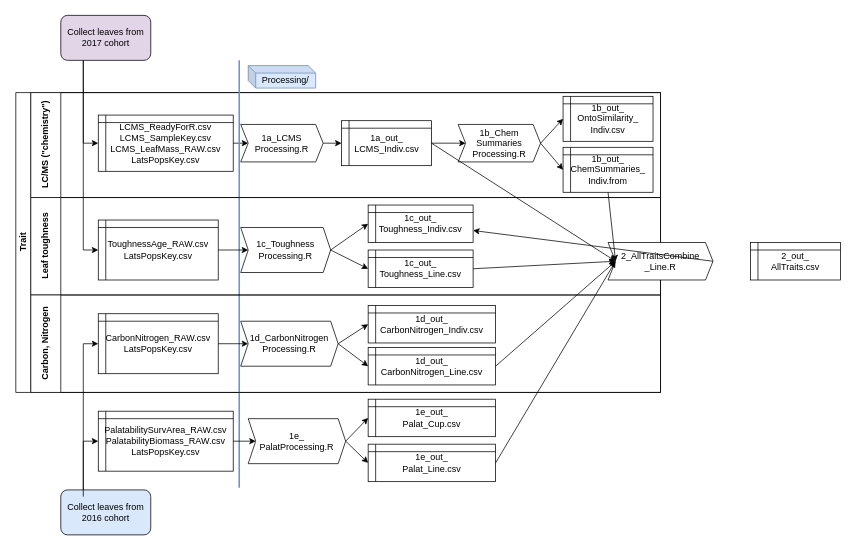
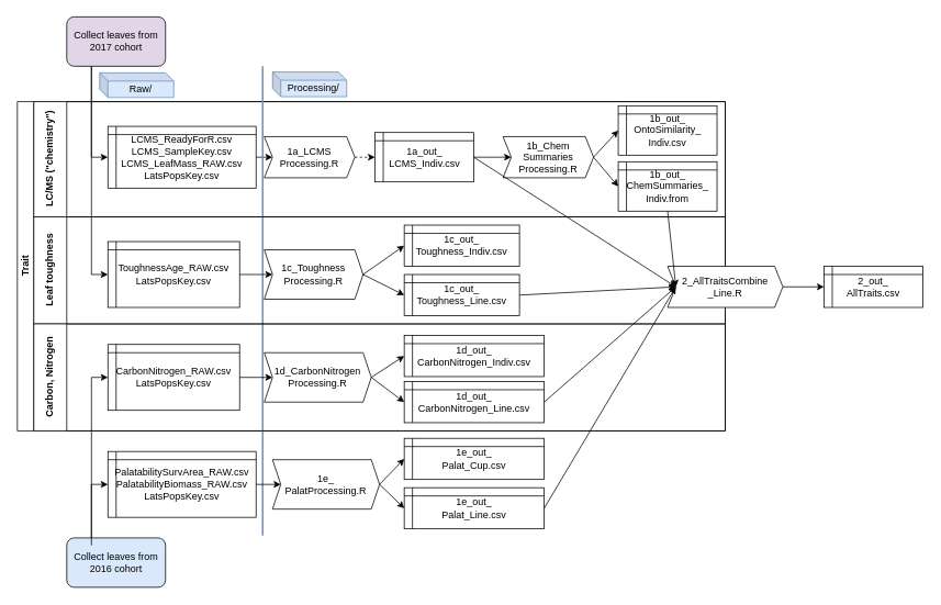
  <mxCell id="0" />
  <mxCell id="1" parent="0" />
  <mxCell id="2" value="Trait" style="swimlane;html=1;childLayout=stackLayout;resizeParent=1;resizeParentMax=0;horizontal=0;startSize=20;horizontalStack=0;" parent="1" vertex="1"><mxGeometry x="20" y="123" width="860" height="400" as="geometry"><mxRectangle x="30" y="123" width="30" height="50" as="alternateBounds" /></mxGeometry></mxCell>
  <mxCell id="3" value="LC/MS (&quot;chemistry&quot;)" style="swimlane;html=1;startSize=40;horizontal=0;" parent="2" vertex="1"><mxGeometry x="20" width="840" height="140" as="geometry"><mxRectangle x="20" width="860" height="40" as="alternateBounds" /></mxGeometry></mxCell>
  <mxCell id="4" value="LCMS_ReadyForR.csv&lt;br&gt;LCMS_SampleKey.csv&lt;br&gt;LCMS_LeafMass_RAW.csv&lt;br&gt;LatsPopsKey.csv" style="shape=internalStorage;whiteSpace=wrap;html=1;backgroundOutline=1;align=center;dx=10;dy=10;" parent="3" vertex="1"><mxGeometry x="90" y="30" width="180" height="75" as="geometry" /></mxCell>
  <mxCell id="5" value="1a_LCMS&lt;br&gt;Processing.R" style="shape=step;perimeter=stepPerimeter;whiteSpace=wrap;html=1;fixedSize=1;size=10;" parent="3" vertex="1"><mxGeometry x="280" y="42.5" width="110" height="50" as="geometry" /></mxCell>
  <mxCell id="6" value="" style="endArrow=classic;html=1;entryX=0;entryY=0.5;entryDx=0;entryDy=0;exitX=1;exitY=0.5;exitDx=0;exitDy=0;" parent="3" source="4" target="5" edge="1"><mxGeometry width="50" height="50" relative="1" as="geometry"><mxPoint x="250" y="190" as="sourcePoint" /><mxPoint x="300" y="140" as="targetPoint" /></mxGeometry></mxCell>
  <mxCell id="7" value="1a_out_&lt;br&gt;LCMS_Indiv.csv" style="shape=internalStorage;whiteSpace=wrap;html=1;backgroundOutline=1;align=center;dx=10;dy=10;" vertex="1" parent="3"><mxGeometry x="414.5" y="37.5" width="120" height="60" as="geometry" /></mxCell>
  <mxCell id="8" value="1b_Chem&lt;br&gt;Summaries&lt;br&gt;Processing.R" style="shape=step;perimeter=stepPerimeter;whiteSpace=wrap;html=1;fixedSize=1;size=10;" vertex="1" parent="3"><mxGeometry x="570" y="42.5" width="110" height="50" as="geometry" /></mxCell>
  <mxCell id="9" value="1b_out_&lt;br&gt;ChemSummaries_&lt;br&gt;Indiv.from" style="shape=internalStorage;whiteSpace=wrap;html=1;backgroundOutline=1;align=center;dx=10;dy=10;" vertex="1" parent="3"><mxGeometry x="710" y="73" width="120" height="60" as="geometry" /></mxCell>
- <mxCell id="10" value="" style="endArrow=classic;html=1;entryX=0;entryY=0.5;entryDx=0;entryDy=0;exitX=1;exitY=0.5;exitDx=0;exitDy=0;" edge="1" parent="3" source="5" target="7"><mxGeometry width="50" height="50" relative="1" as="geometry"><mxPoint x="270" y="77.5" as="sourcePoint" /><mxPoint x="300" y="77.5" as="targetPoint" /></mxGeometry></mxCell>
+ <mxCell id="10" value="" style="endArrow=classic;html=1;entryX=0;entryY=0.5;entryDx=0;entryDy=0;exitX=1;exitY=0.5;exitDx=0;exitDy=0;dashed=1;" edge="1" parent="3" source="5" target="7"><mxGeometry width="50" height="50" relative="1" as="geometry"><mxPoint x="270" y="77.5" as="sourcePoint" /><mxPoint x="300" y="77.5" as="targetPoint" /></mxGeometry></mxCell>
  <mxCell id="11" value="" style="endArrow=classic;html=1;entryX=0;entryY=0.5;entryDx=0;entryDy=0;exitX=1;exitY=0.5;exitDx=0;exitDy=0;" edge="1" parent="3" source="7" target="8"><mxGeometry width="50" height="50" relative="1" as="geometry"><mxPoint x="280" y="87.5" as="sourcePoint" /><mxPoint x="310" y="87.5" as="targetPoint" /></mxGeometry></mxCell>
  <mxCell id="12" value="" style="endArrow=classic;html=1;entryX=0;entryY=0.5;entryDx=0;entryDy=0;exitX=1;exitY=0.5;exitDx=0;exitDy=0;" edge="1" parent="3" source="8" target="9"><mxGeometry width="50" height="50" relative="1" as="geometry"><mxPoint x="290" y="97.5" as="sourcePoint" /><mxPoint x="320" y="97.5" as="targetPoint" /></mxGeometry></mxCell>
  <mxCell id="13" value="" style="endArrow=none;html=1;fillColor=#dae8fc;strokeColor=#6c8ebf;strokeWidth=2;" edge="1" parent="3"><mxGeometry width="50" height="50" relative="1" as="geometry"><mxPoint x="278" y="527" as="sourcePoint" /><mxPoint x="278" y="-43" as="targetPoint" /></mxGeometry></mxCell>
  <mxCell id="14" value="1b_out_&lt;br&gt;OntoSimilarity_&lt;br&gt;Indiv.csv" style="shape=internalStorage;whiteSpace=wrap;html=1;backgroundOutline=1;align=center;dx=10;dy=10;" vertex="1" parent="3"><mxGeometry x="710" y="5" width="120" height="60" as="geometry" /></mxCell>
  <mxCell id="15" value="" style="endArrow=classic;html=1;entryX=0;entryY=0.5;entryDx=0;entryDy=0;exitX=1;exitY=0.5;exitDx=0;exitDy=0;" edge="1" parent="3" source="8" target="14"><mxGeometry width="50" height="50" relative="1" as="geometry"><mxPoint x="690" y="77.5" as="sourcePoint" /><mxPoint x="720" y="113" as="targetPoint" /></mxGeometry></mxCell>
  <mxCell id="16" value="Leaf toughness" style="swimlane;html=1;startSize=40;horizontal=0;" parent="2" vertex="1"><mxGeometry x="20" y="140" width="840" height="130" as="geometry"><mxRectangle x="20" y="120" width="430" height="20" as="alternateBounds" /></mxGeometry></mxCell>
  <mxCell id="17" value="ToughnessAge_RAW.csv&lt;br&gt;LatsPopsKey.csv" style="shape=internalStorage;whiteSpace=wrap;html=1;backgroundOutline=1;align=center;dx=10;dy=10;" parent="16" vertex="1"><mxGeometry x="90" y="30" width="160" height="80" as="geometry" /></mxCell>
  <mxCell id="18" value="1c_Toughness&lt;br&gt;Processing.R" style="shape=step;perimeter=stepPerimeter;whiteSpace=wrap;html=1;fixedSize=1;size=10;" parent="16" vertex="1"><mxGeometry x="280" y="40" width="120" height="60" as="geometry" /></mxCell>
  <mxCell id="19" value="" style="endArrow=classic;html=1;entryX=0;entryY=0.5;entryDx=0;entryDy=0;exitX=1;exitY=0.5;exitDx=0;exitDy=0;" parent="16" source="17" target="18" edge="1"><mxGeometry width="50" height="50" relative="1" as="geometry"><mxPoint x="340" y="60" as="sourcePoint" /><mxPoint x="160" y="20" as="targetPoint" /></mxGeometry></mxCell>
  <mxCell id="20" value="" style="endArrow=classic;html=1;entryX=0;entryY=0.5;entryDx=0;entryDy=0;exitX=1;exitY=0.5;exitDx=0;exitDy=0;" parent="16" source="18" target="21" edge="1"><mxGeometry width="50" height="50" relative="1" as="geometry"><mxPoint x="350" y="75" as="sourcePoint" /><mxPoint x="530" y="60" as="targetPoint" /></mxGeometry></mxCell>
  <mxCell id="21" value="1c_out_&lt;br&gt;Toughness_Indiv.csv" style="shape=internalStorage;whiteSpace=wrap;html=1;backgroundOutline=1;align=center;dx=10;dy=10;" vertex="1" parent="16"><mxGeometry x="450" y="10" width="140" height="50" as="geometry" /></mxCell>
  <mxCell id="22" value="1c_out_&lt;br&gt;Toughness_Line.csv" style="shape=internalStorage;whiteSpace=wrap;html=1;backgroundOutline=1;align=center;dx=10;dy=10;" vertex="1" parent="16"><mxGeometry x="450" y="70" width="140" height="50" as="geometry" /></mxCell>
  <mxCell id="23" value="" style="endArrow=classic;html=1;entryX=0;entryY=0.5;entryDx=0;entryDy=0;exitX=1;exitY=0.5;exitDx=0;exitDy=0;" edge="1" parent="16" source="18" target="22"><mxGeometry width="50" height="50" relative="1" as="geometry"><mxPoint x="410" y="80" as="sourcePoint" /><mxPoint x="460" y="45" as="targetPoint" /></mxGeometry></mxCell>
  <mxCell id="24" value="2_AllTraitsCombine&lt;br&gt;_Line.R" style="shape=step;perimeter=stepPerimeter;whiteSpace=wrap;html=1;fixedSize=1;size=10;" vertex="1" parent="16"><mxGeometry x="770" y="60" width="140" height="50" as="geometry" /></mxCell>
  <mxCell id="25" value="" style="endArrow=classic;html=1;entryX=0;entryY=0.5;entryDx=0;entryDy=0;exitX=1;exitY=0.5;exitDx=0;exitDy=0;" edge="1" parent="16" source="22" target="24"><mxGeometry width="50" height="50" relative="1" as="geometry"><mxPoint x="610" y="95" as="sourcePoint" /><mxPoint x="660" y="120" as="targetPoint" /></mxGeometry></mxCell>
  <mxCell id="26" value="2_out_&lt;br&gt;AllTraits.csv" style="shape=internalStorage;whiteSpace=wrap;html=1;backgroundOutline=1;align=center;dx=10;dy=10;" vertex="1" parent="16"><mxGeometry x="960" y="60" width="120" height="50" as="geometry" /></mxCell>
- <mxCell id="27" value="" style="endArrow=classic;html=1;exitX=1;exitY=0.5;exitDx=0;exitDy=0;" edge="1" parent="16" source="24" target="21"><mxGeometry width="50" height="50" relative="1" as="geometry"><mxPoint x="890" y="123" as="sourcePoint" /><mxPoint x="930" y="97" as="targetPoint" /></mxGeometry></mxCell>
+ <mxCell id="27" value="" style="endArrow=classic;html=1;entryX=0;entryY=0.5;entryDx=0;entryDy=0;exitX=1;exitY=0.5;exitDx=0;exitDy=0;" edge="1" parent="16" source="24" target="26"><mxGeometry width="50" height="50" relative="1" as="geometry"><mxPoint x="890" y="123" as="sourcePoint" /><mxPoint x="930" y="97" as="targetPoint" /></mxGeometry></mxCell>
  <mxCell id="28" value="Carbon, Nitrogen" style="swimlane;html=1;startSize=40;horizontal=0;" parent="2" vertex="1"><mxGeometry x="20" y="270" width="840" height="130" as="geometry" /></mxCell>
  <mxCell id="29" value="CarbonNitrogen_RAW.csv&lt;br&gt;LatsPopsKey.csv" style="shape=internalStorage;whiteSpace=wrap;html=1;backgroundOutline=1;align=center;dx=10;dy=10;" vertex="1" parent="28"><mxGeometry x="90" y="25" width="160" height="80" as="geometry" /></mxCell>
  <mxCell id="30" value="" style="endArrow=classic;html=1;entryX=0;entryY=0.5;entryDx=0;entryDy=0;exitX=1;exitY=0.5;exitDx=0;exitDy=0;" edge="1" parent="28" source="29" target="31"><mxGeometry width="50" height="50" relative="1" as="geometry"><mxPoint x="240" y="63" as="sourcePoint" /><mxPoint x="300" y="63" as="targetPoint" /></mxGeometry></mxCell>
  <mxCell id="31" value="1d_CarbonNitrogen&lt;br&gt;Processing.R" style="shape=step;perimeter=stepPerimeter;whiteSpace=wrap;html=1;fixedSize=1;size=10;" vertex="1" parent="28"><mxGeometry x="280" y="35" width="130" height="60" as="geometry" /></mxCell>
  <mxCell id="32" value="1d_out_&lt;br&gt;CarbonNitrogen_Indiv.csv" style="shape=internalStorage;whiteSpace=wrap;html=1;backgroundOutline=1;align=center;dx=10;dy=10;" vertex="1" parent="28"><mxGeometry x="450" y="14" width="170" height="50" as="geometry" /></mxCell>
  <mxCell id="33" value="1d_out_&lt;br&gt;CarbonNitrogen_Line.csv" style="shape=internalStorage;whiteSpace=wrap;html=1;backgroundOutline=1;align=center;dx=10;dy=10;" vertex="1" parent="28"><mxGeometry x="450" y="70" width="170" height="50" as="geometry" /></mxCell>
  <mxCell id="34" value="" style="endArrow=classic;html=1;entryX=0;entryY=0.5;entryDx=0;entryDy=0;exitX=1;exitY=0.5;exitDx=0;exitDy=0;" edge="1" parent="28" source="31" target="32"><mxGeometry width="50" height="50" relative="1" as="geometry"><mxPoint x="420" y="49" as="sourcePoint" /><mxPoint x="470" y="14" as="targetPoint" /></mxGeometry></mxCell>
  <mxCell id="35" value="" style="endArrow=classic;html=1;entryX=0;entryY=0.5;entryDx=0;entryDy=0;exitX=1;exitY=0.5;exitDx=0;exitDy=0;" edge="1" parent="28" source="31" target="33"><mxGeometry width="50" height="50" relative="1" as="geometry"><mxPoint x="420" y="90" as="sourcePoint" /><mxPoint x="470" y="115" as="targetPoint" /></mxGeometry></mxCell>
  <mxCell id="36" value="" style="endArrow=classic;html=1;entryX=0;entryY=0.5;entryDx=0;entryDy=0;exitX=1;exitY=0.5;exitDx=0;exitDy=0;" edge="1" parent="2" source="7" target="24"><mxGeometry width="50" height="50" relative="1" as="geometry"><mxPoint x="580" y="92.5" as="sourcePoint" /><mxPoint x="630" y="117.5" as="targetPoint" /></mxGeometry></mxCell>
  <mxCell id="37" value="" style="endArrow=classic;html=1;entryX=0;entryY=0.5;entryDx=0;entryDy=0;exitX=1;exitY=0.5;exitDx=0;exitDy=0;" edge="1" parent="2" source="33" target="24"><mxGeometry width="50" height="50" relative="1" as="geometry"><mxPoint x="620" y="225" as="sourcePoint" /><mxPoint x="860" y="215" as="targetPoint" /></mxGeometry></mxCell>
  <mxCell id="38" value="" style="endArrow=classic;html=1;entryX=0;entryY=0.5;entryDx=0;entryDy=0;exitX=0.5;exitY=1;exitDx=0;exitDy=0;" edge="1" parent="2" source="9" target="24"><mxGeometry width="50" height="50" relative="1" as="geometry"><mxPoint x="630" y="235" as="sourcePoint" /><mxPoint x="870" y="225" as="targetPoint" /></mxGeometry></mxCell>
  <mxCell id="39" value="Collect leaves from 2017 cohort" style="rounded=1;whiteSpace=wrap;html=1;fillColor=#e1d5e7;" parent="1" vertex="1"><mxGeometry x="80" y="20" width="120" height="60" as="geometry" /></mxCell>
  <mxCell id="40" value="" style="edgeStyle=orthogonalEdgeStyle;rounded=0;orthogonalLoop=1;jettySize=auto;html=1;exitX=0.25;exitY=1;exitDx=0;exitDy=0;entryX=0;entryY=0.5;entryDx=0;entryDy=0;" parent="1" source="39" target="4" edge="1"><mxGeometry relative="1" as="geometry"><mxPoint x="120" y="90" as="sourcePoint" /><mxPoint x="140" y="160" as="targetPoint" /></mxGeometry></mxCell>
  <mxCell id="41" value="" style="edgeStyle=orthogonalEdgeStyle;rounded=0;orthogonalLoop=1;jettySize=auto;html=1;entryX=0;entryY=0.5;entryDx=0;entryDy=0;exitX=0.25;exitY=1;exitDx=0;exitDy=0;" parent="1" source="39" target="17" edge="1"><mxGeometry relative="1" as="geometry"><mxPoint x="120" y="90" as="sourcePoint" /><mxPoint x="140" y="280" as="targetPoint" /></mxGeometry></mxCell>
  <mxCell id="42" value="Collect leaves from 2016 cohort" style="rounded=1;whiteSpace=wrap;html=1;fillColor=#dae8fc;" vertex="1" parent="1"><mxGeometry x="80" y="653" width="120" height="60" as="geometry" /></mxCell>
+ <mxCell id="43" value="Raw/" style="shape=cube;whiteSpace=wrap;html=1;boundedLbl=1;backgroundOutline=1;darkOpacity=0.05;darkOpacity2=0.1;size=10;fillColor=#dae8fc;strokeColor=#6c8ebf;" vertex="1" parent="1"><mxGeometry x="120" y="88" width="90" height="30" as="geometry" /></mxCell>
  <mxCell id="44" value="Processing/" style="shape=cube;whiteSpace=wrap;html=1;boundedLbl=1;backgroundOutline=1;darkOpacity=0.05;darkOpacity2=0.1;size=10;fillColor=#dae8fc;strokeColor=#6c8ebf;" vertex="1" parent="1"><mxGeometry x="330" y="87" width="90" height="30" as="geometry" /></mxCell>
  <mxCell id="45" value="" style="endArrow=classic;html=1;rounded=0;exitX=0.25;exitY=0;exitDx=0;exitDy=0;entryX=0;entryY=0.5;entryDx=0;entryDy=0;" edge="1" parent="1" source="42" target="29"><mxGeometry width="50" height="50" relative="1" as="geometry"><mxPoint x="120" y="610" as="sourcePoint" /><mxPoint x="170" y="560" as="targetPoint" /><Array as="points"><mxPoint x="110" y="458" /></Array></mxGeometry></mxCell>
  <mxCell id="46" value="PalatabilitySurvArea_RAW.csv&lt;br&gt;PalatabilityBiomass_RAW.csv&lt;br&gt;LatsPopsKey.csv" style="shape=internalStorage;whiteSpace=wrap;html=1;backgroundOutline=1;align=center;dx=10;dy=10;" vertex="1" parent="1"><mxGeometry x="130" y="548" width="180" height="80" as="geometry" /></mxCell>
  <mxCell id="47" value="" style="endArrow=classic;html=1;entryX=0;entryY=0.5;entryDx=0;entryDy=0;exitX=1;exitY=0.5;exitDx=0;exitDy=0;" edge="1" parent="1" source="46" target="48"><mxGeometry width="50" height="50" relative="1" as="geometry"><mxPoint x="330" y="592" as="sourcePoint" /><mxPoint x="370" y="592" as="targetPoint" /></mxGeometry></mxCell>
  <mxCell id="48" value="1e_&lt;br&gt;PalatProcessing.R" style="shape=step;perimeter=stepPerimeter;whiteSpace=wrap;html=1;fixedSize=1;size=10;" vertex="1" parent="1"><mxGeometry x="330" y="558" width="130" height="60" as="geometry" /></mxCell>
  <mxCell id="49" value="1e_out_&lt;br&gt;Palat_Cup.csv" style="shape=internalStorage;whiteSpace=wrap;html=1;backgroundOutline=1;align=center;dx=10;dy=10;" vertex="1" parent="1"><mxGeometry x="490" y="532" width="170" height="50" as="geometry" /></mxCell>
  <mxCell id="50" value="1e_out_&lt;br&gt;Palat_Line.csv" style="shape=internalStorage;whiteSpace=wrap;html=1;backgroundOutline=1;align=center;dx=10;dy=10;" vertex="1" parent="1"><mxGeometry x="490" y="592" width="170" height="50" as="geometry" /></mxCell>
  <mxCell id="51" value="" style="endArrow=classic;html=1;entryX=0;entryY=0.5;entryDx=0;entryDy=0;exitX=1;exitY=0.5;exitDx=0;exitDy=0;" edge="1" parent="1" source="48" target="49"><mxGeometry width="50" height="50" relative="1" as="geometry"><mxPoint x="470" y="570" as="sourcePoint" /><mxPoint x="510" y="544" as="targetPoint" /></mxGeometry></mxCell>
  <mxCell id="52" value="" style="endArrow=classic;html=1;entryX=0;entryY=0.5;entryDx=0;entryDy=0;exitX=1;exitY=0.5;exitDx=0;exitDy=0;" edge="1" parent="1" source="48" target="50"><mxGeometry width="50" height="50" relative="1" as="geometry"><mxPoint x="460" y="602" as="sourcePoint" /><mxPoint x="500" y="632" as="targetPoint" /></mxGeometry></mxCell>
  <mxCell id="53" value="" style="endArrow=classic;html=1;entryX=0;entryY=0.5;entryDx=0;entryDy=0;exitX=1;exitY=0.5;exitDx=0;exitDy=0;" edge="1" parent="1" source="50" target="24"><mxGeometry width="50" height="50" relative="1" as="geometry"><mxPoint x="670" y="478" as="sourcePoint" /><mxPoint x="880" y="338" as="targetPoint" /></mxGeometry></mxCell>
  <mxCell id="54" value="" style="endArrow=classic;html=1;rounded=0;exitX=0.25;exitY=0;exitDx=0;exitDy=0;entryX=0;entryY=0.5;entryDx=0;entryDy=0;" edge="1" parent="1" target="46"><mxGeometry width="50" height="50" relative="1" as="geometry"><mxPoint x="110" y="662" as="sourcePoint" /><mxPoint x="150" y="532" as="targetPoint" /><Array as="points"><mxPoint x="110" y="588" /></Array></mxGeometry></mxCell>
